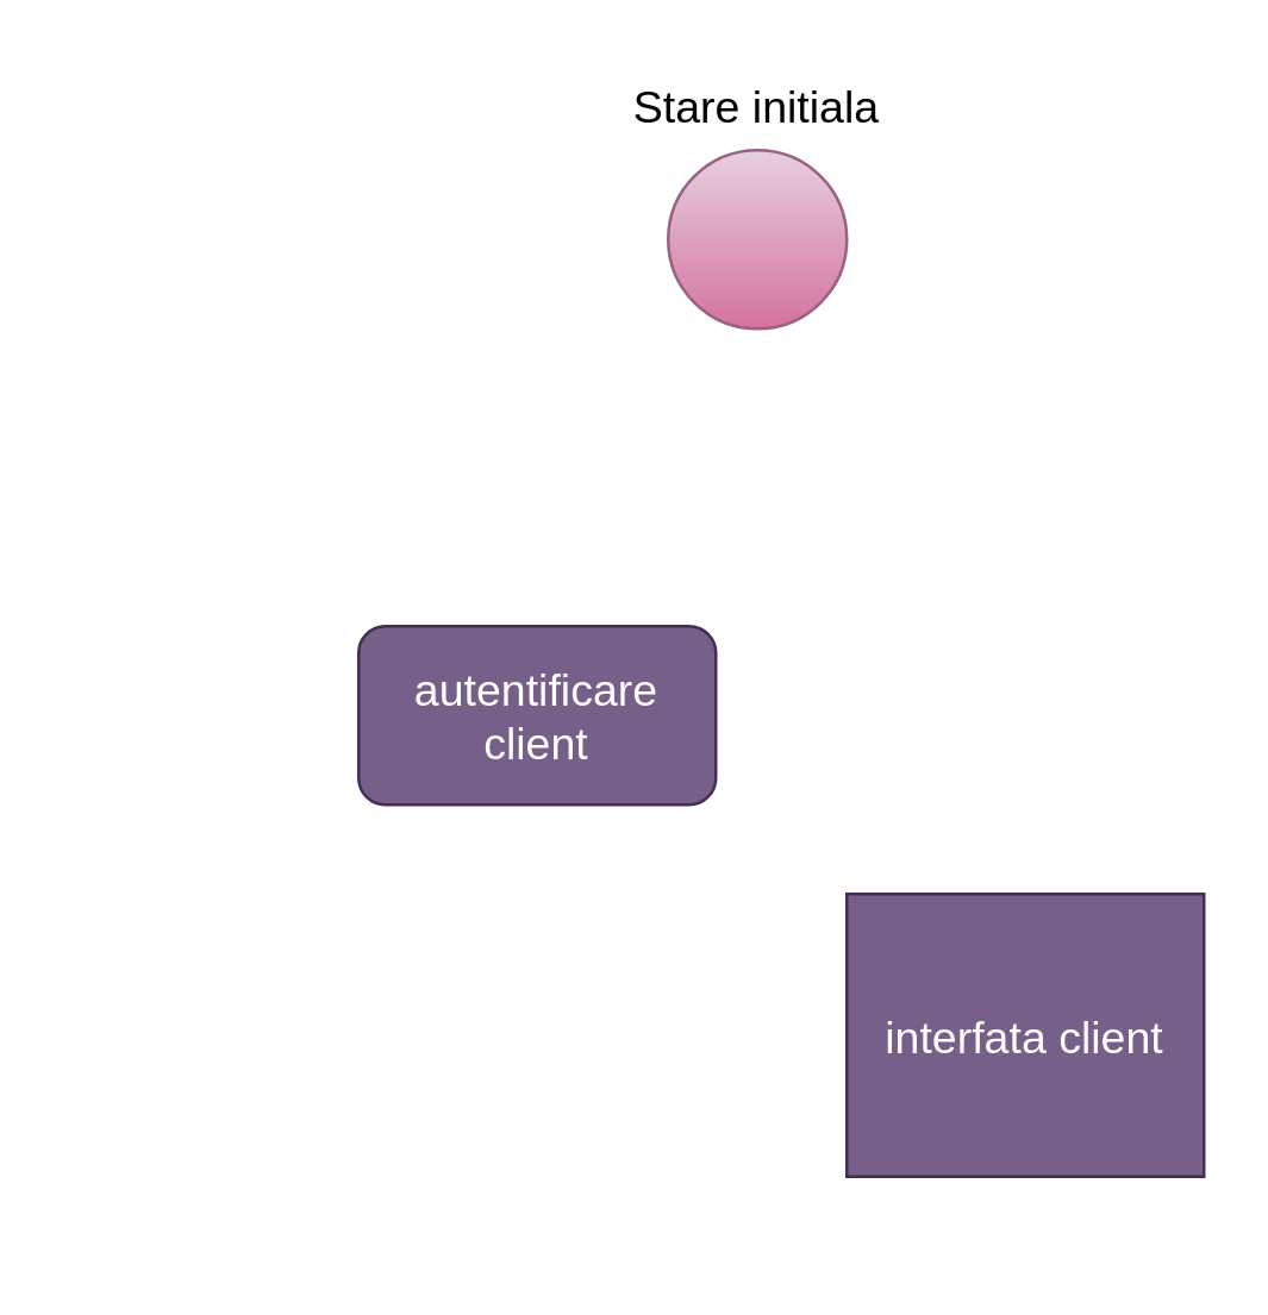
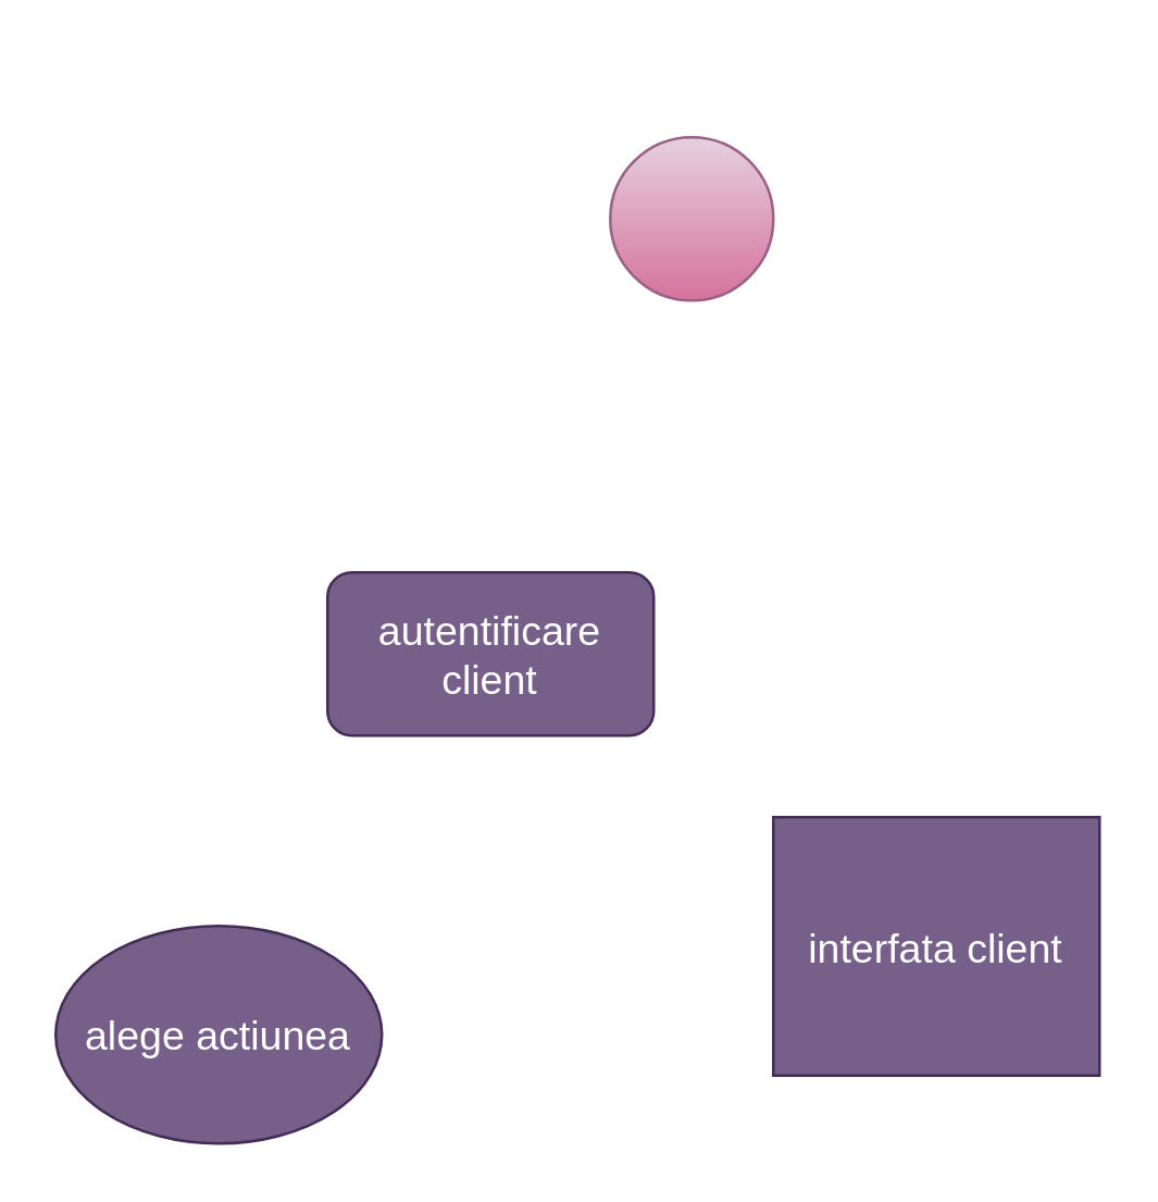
  <mxCell id="0" />
  <mxCell id="1" parent="0" />
  <mxCell id="2" value="" style="ellipse;whiteSpace=wrap;html=1;fillStyle=solid;strokeColor=#996185;fillColor=#e6d0de;gradientColor=#d5739d;" parent="1" vertex="1"><mxGeometry x="224" y="50" width="60" height="60" as="geometry" /></mxCell>
- <mxCell id="3" value="&lt;font style=&quot;font-size: 15px;&quot;&gt;Stare initiala&lt;/font&gt;" style="text;html=1;strokeColor=none;fillColor=none;align=center;verticalAlign=middle;whiteSpace=wrap;rounded=0;fillStyle=solid;" parent="1" vertex="1"><mxGeometry x="189" width="130" height="30" as="geometry" y="20" /></mxCell>
+ <mxCell id="4" value="alege actiunea" style="ellipse;whiteSpace=wrap;html=1;fontSize=15;fillColor=#76608a;fontColor=#ffffff;strokeColor=#432D57;" vertex="1" parent="1"><mxGeometry x="20" y="340" width="120" height="80" as="geometry" /></mxCell>
  <mxCell id="5" value="autentificare client" style="rounded=1;whiteSpace=wrap;html=1;fontSize=15;fillColor=#76608a;strokeColor=#432D57;fontColor=#ffffff;" vertex="1" parent="1"><mxGeometry x="120" y="210" width="120" height="60" as="geometry" /></mxCell>
  <mxCell id="6" value="interfata client" style="rounded=0;whiteSpace=wrap;html=1;fontSize=15;fillColor=#76608a;fontColor=#ffffff;strokeColor=#432D57;" vertex="1" parent="1"><mxGeometry x="284" y="300" width="120" height="95" as="geometry" /></mxCell>
